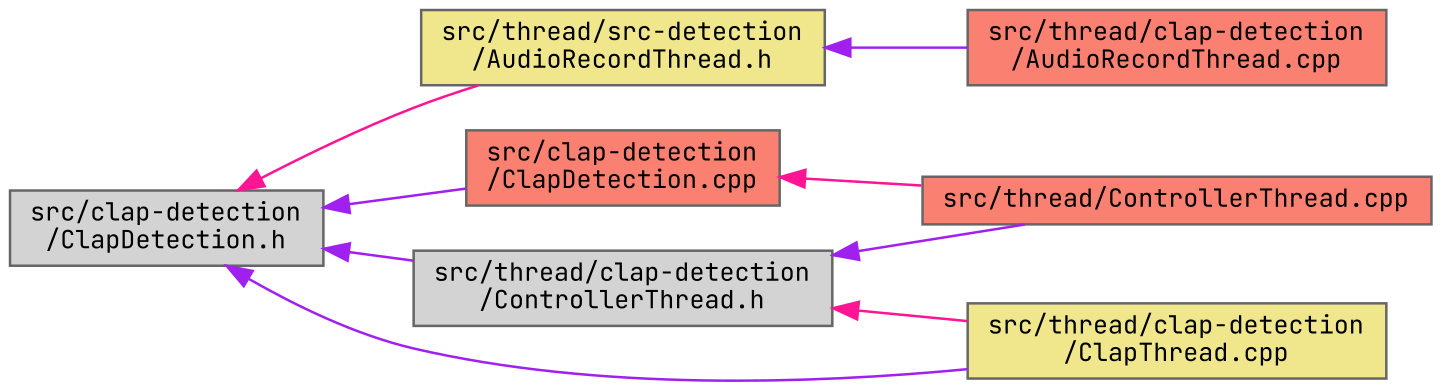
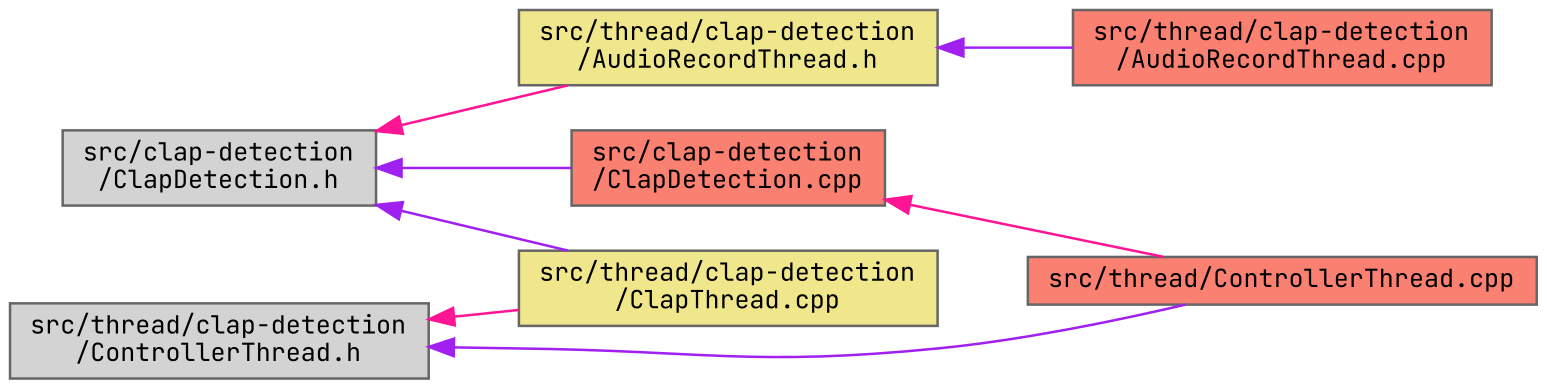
  digraph {
    fontname="JetBrains Mono"
    rankdir=LR
    node [color=grey40 fillcolor=salmon fontname="JetBrains Mono" fontsize=10 shape=box style=filled]
    edge [color=purple dir=back fontname="JetBrains Mono" fontsize=10 labelfontname=Helvetica labelfontsize=10 style=solid]
    n1 [color=gray40 fillcolor=lightgrey fontcolor=black height=0.2 label="src/clap-detection\l/ClapDetection.h" width=0.4]
    n2 [height=0.2 label="src/clap-detection\l/ClapDetection.cpp" width=0.4]
-   n3 [fillcolor=khaki height=0.2 label="src/thread/src-detection\l/AudioRecordThread.h" width=0.4]
+   n3 [fillcolor=khaki height=0.2 label="src/thread/clap-detection\l/AudioRecordThread.h" width=0.4]
    n4 [fillcolor=khaki height=0.2 label="src/thread/clap-detection\l/ClapThread.cpp" width=0.4]
    n5 [fillcolor=lightgrey height=0.2 label="src/thread/clap-detection\l/ControllerThread.h" width=0.4]
    n6 [height=0.2 label="src/thread/ControllerThread.cpp" width=0.4]
    n7 [height=0.2 label="src/thread/clap-detection\l/AudioRecordThread.cpp" width=0.4]
    n1 -> n2
    n1 -> n3 [color=deeppink]
    n1 -> n4
-   n1 -> n5
    n2 -> n6 [color=deeppink]
    n3 -> n7
    n5 -> n4 [color=deeppink]
    n5 -> n6
  }
